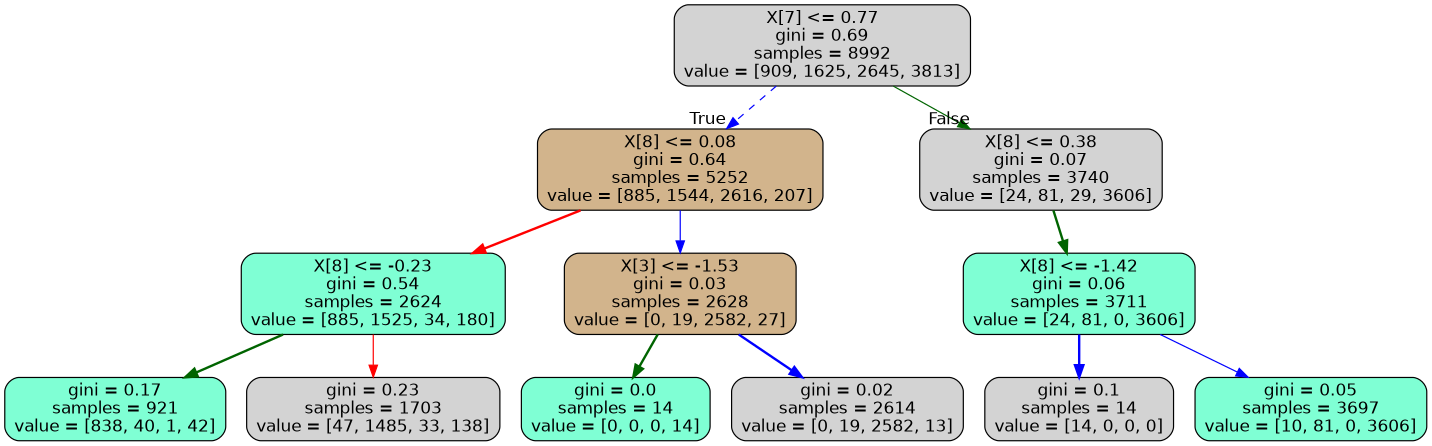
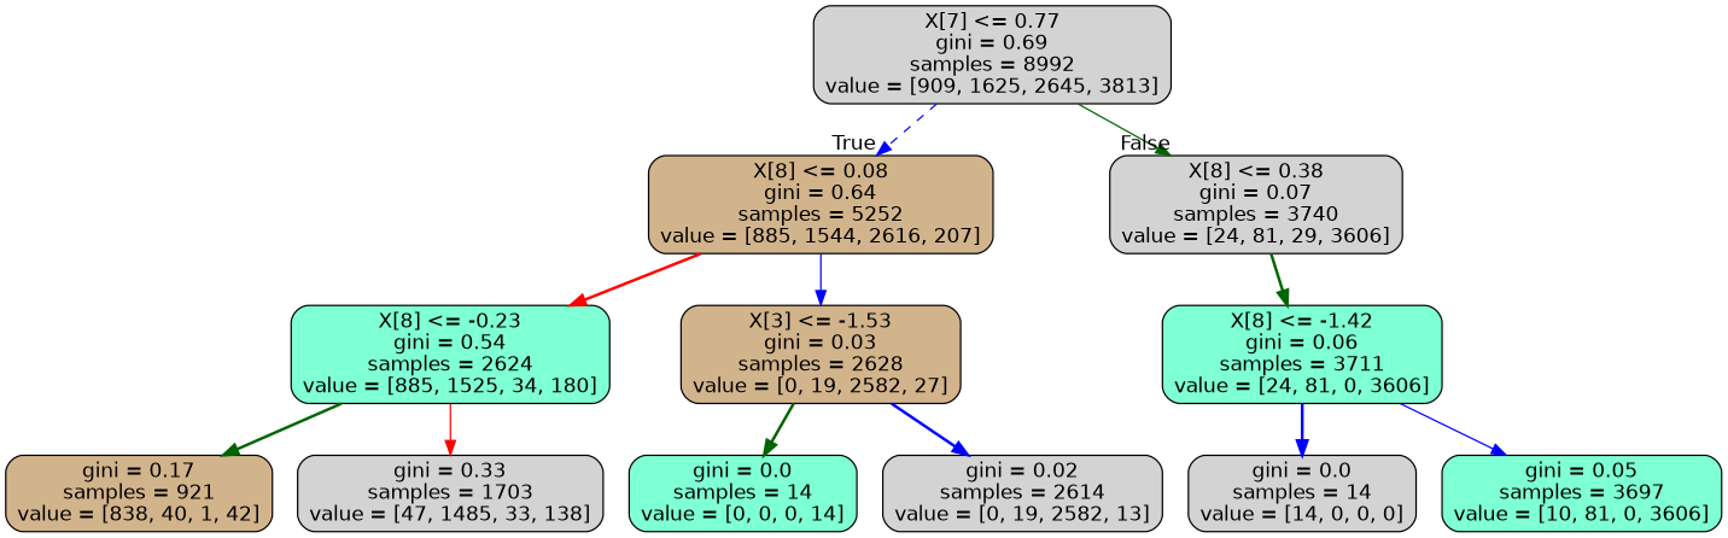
  digraph {
    node [color=black fillcolor=lightgrey fontname=helvetica shape=box style="filled, rounded"]
    edge [color=blue fontname=helvetica style=bold]
    n1 [label="X[7] <= 0.77\ngini = 0.69\nsamples = 8992\nvalue = [909, 1625, 2645, 3813]"]
    n2 [fillcolor=tan label="X[8] <= 0.08\ngini = 0.64\nsamples = 5252\nvalue = [885, 1544, 2616, 207]"]
    n3 [label="X[8] <= 0.38\ngini = 0.07\nsamples = 3740\nvalue = [24, 81, 29, 3606]"]
    n4 [fillcolor=aquamarine label="X[8] <= -0.23\ngini = 0.54\nsamples = 2624\nvalue = [885, 1525, 34, 180]"]
    n5 [fillcolor=tan label="X[3] <= -1.53\ngini = 0.03\nsamples = 2628\nvalue = [0, 19, 2582, 27]"]
    n6 [fillcolor=aquamarine label="X[8] <= -1.42\ngini = 0.06\nsamples = 3711\nvalue = [24, 81, 0, 3606]"]
-   n7 [fillcolor=aquamarine label="gini = 0.17\nsamples = 921\nvalue = [838, 40, 1, 42]"]
-   n8 [label="gini = 0.23\nsamples = 1703\nvalue = [47, 1485, 33, 138]"]
+   n7 [fillcolor=tan label="gini = 0.17\nsamples = 921\nvalue = [838, 40, 1, 42]"]
+   n8 [label="gini = 0.33\nsamples = 1703\nvalue = [47, 1485, 33, 138]"]
    n9 [fillcolor=aquamarine label="gini = 0.0\nsamples = 14\nvalue = [0, 0, 0, 14]"]
    n10 [label="gini = 0.02\nsamples = 2614\nvalue = [0, 19, 2582, 13]"]
-   n11 [label="gini = 0.1\nsamples = 14\nvalue = [14, 0, 0, 0]"]
+   n11 [label="gini = 0.0\nsamples = 14\nvalue = [14, 0, 0, 0]"]
    n12 [fillcolor=aquamarine label="gini = 0.05\nsamples = 3697\nvalue = [10, 81, 0, 3606]"]
    n1 -> n2 [headlabel=True labelangle=45 labeldistance=2.5 style=dashed]
    n1 -> n3 [color=darkgreen headlabel=False labelangle=-45 labeldistance=2.5 style=solid]
    n2 -> n4 [color=red]
    n2 -> n5 [style=solid]
    n3 -> n6 [color=darkgreen]
    n4 -> n7 [color=darkgreen]
    n4 -> n8 [color=red style=solid]
    n5 -> n9 [color=darkgreen]
    n5 -> n10
    n6 -> n11
    n6 -> n12 [style=solid]
  }
